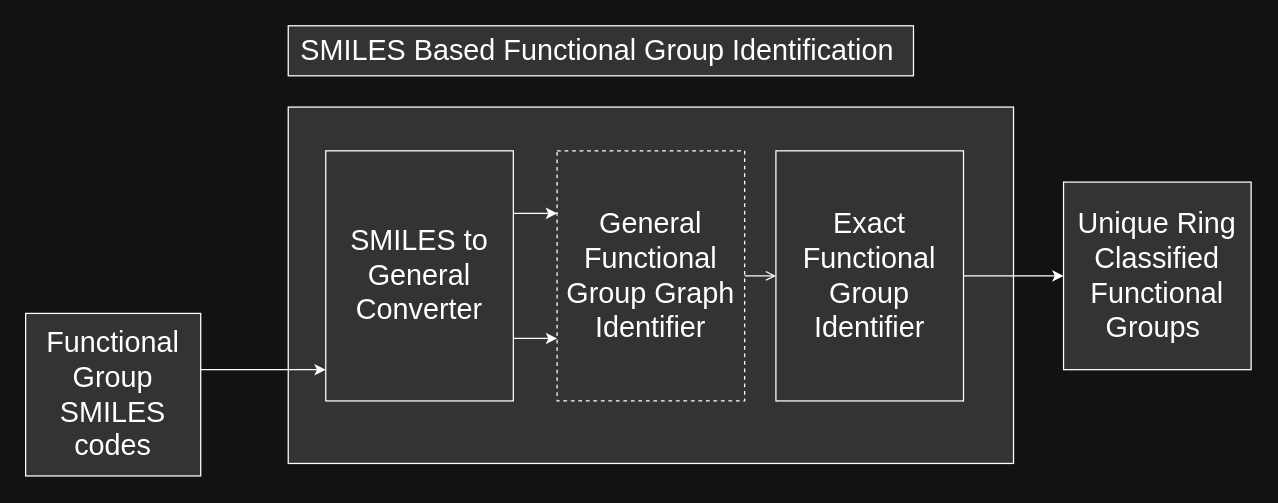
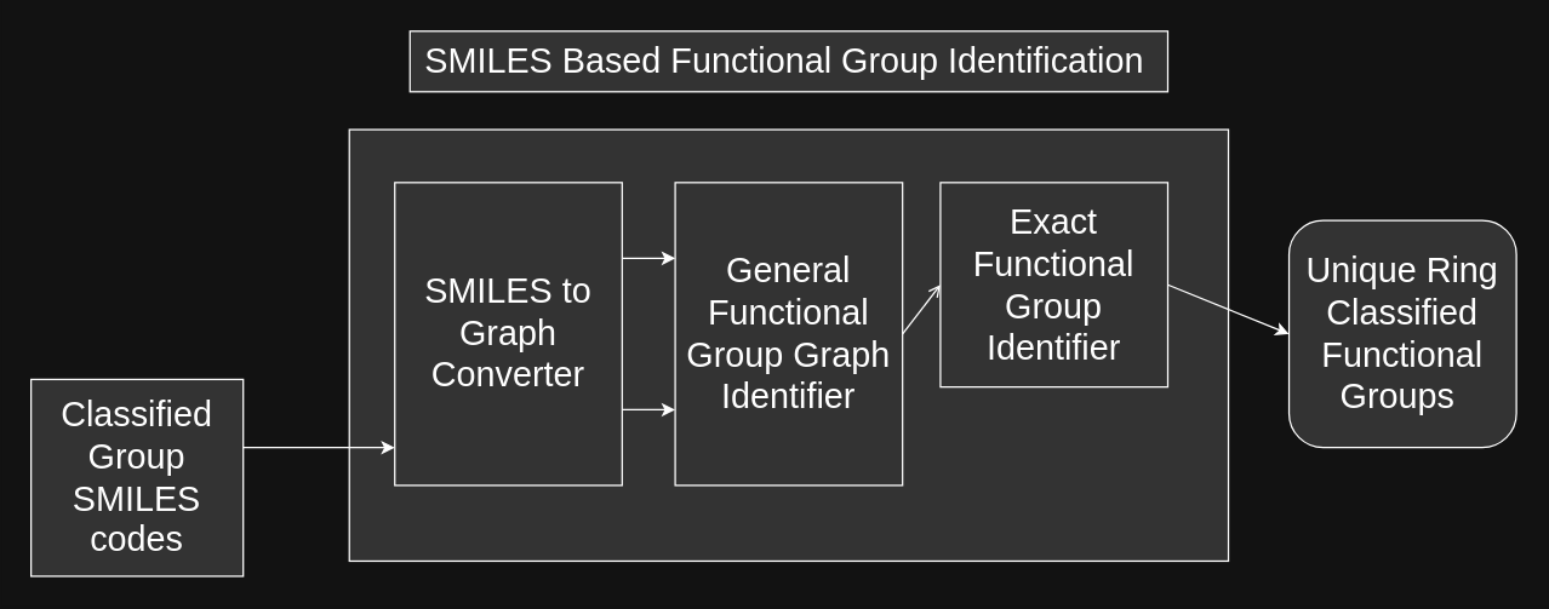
  <mxCell id="0" />
  <mxCell id="1" parent="0" />
  <mxCell id="2" value="" style="rounded=0;whiteSpace=wrap;html=1;fillColor=#333333;fontColor=#FFFFFF;labelBorderColor=none;labelBackgroundColor=none;strokeColor=#FFFFFF;fontSize=23;" parent="1" vertex="1"><mxGeometry x="230" y="85" width="580" height="285" as="geometry" /></mxCell>
  <mxCell id="3" value="" style="edgeStyle=orthogonalEdgeStyle;rounded=0;orthogonalLoop=1;jettySize=auto;html=1;fontSize=23;entryX=0;entryY=0.25;entryDx=0;entryDy=0;exitX=1;exitY=0.25;exitDx=0;exitDy=0;strokeColor=#FFFFFF;" edge="1" parent="1" source="5" target="6"><mxGeometry relative="1" as="geometry" /></mxCell>
  <mxCell id="4" value="" style="edgeStyle=orthogonalEdgeStyle;rounded=0;orthogonalLoop=1;jettySize=auto;html=1;fontSize=23;entryX=0;entryY=0.75;entryDx=0;entryDy=0;exitX=1;exitY=0.75;exitDx=0;exitDy=0;strokeColor=#FFFFFF;" edge="1" parent="1" source="5" target="6"><mxGeometry relative="1" as="geometry" /></mxCell>
- <mxCell id="5" value="SMILES to General Converter" style="rounded=0;whiteSpace=wrap;html=1;fillColor=#333333;fontColor=#FFFFFF;labelBorderColor=none;labelBackgroundColor=none;strokeColor=#FFFFFF;fontSize=23;" parent="1" vertex="1"><mxGeometry x="260" y="120" width="150" height="200" as="geometry" /></mxCell>
- <mxCell id="6" value="General Functional Group Graph Identifier" style="rounded=0;whiteSpace=wrap;html=1;fillColor=#333333;fontColor=#FFFFFF;labelBorderColor=none;labelBackgroundColor=none;strokeColor=#FFFFFF;fontSize=23;dashed=1;" parent="1" vertex="1"><mxGeometry x="445" y="120" width="150" height="200" as="geometry" /></mxCell>
+ <mxCell id="5" value="SMILES to Graph Converter" style="rounded=0;whiteSpace=wrap;html=1;fillColor=#333333;fontColor=#FFFFFF;labelBorderColor=none;labelBackgroundColor=none;strokeColor=#FFFFFF;fontSize=23;" parent="1" vertex="1"><mxGeometry x="260" y="120" width="150" height="200" as="geometry" /></mxCell>
+ <mxCell id="6" value="General Functional Group Graph Identifier" style="rounded=0;whiteSpace=wrap;html=1;fillColor=#333333;fontColor=#FFFFFF;labelBorderColor=none;labelBackgroundColor=none;strokeColor=#FFFFFF;fontSize=23;" parent="1" vertex="1"><mxGeometry x="445" y="120" width="150" height="200" as="geometry" /></mxCell>
  <mxCell id="7" value="" style="endArrow=open;html=1;rounded=0;entryX=0;entryY=0.5;entryDx=0;entryDy=0;exitX=1;exitY=0.5;exitDx=0;exitDy=0;strokeColor=#FFFFFF;fontSize=23;" parent="1" source="6" target="8" edge="1"><mxGeometry width="50" height="50" relative="1" as="geometry"><mxPoint x="640" y="149.5" as="sourcePoint" /><mxPoint x="720" y="149.5" as="targetPoint" /></mxGeometry></mxCell>
- <mxCell id="8" value="Exact Functional Group Identifier" style="rounded=0;whiteSpace=wrap;html=1;fillColor=#333333;fontColor=#FFFFFF;labelBorderColor=none;labelBackgroundColor=none;strokeColor=#FFFFFF;fontSize=23;" parent="1" vertex="1"><mxGeometry x="620" y="120" width="150" height="200" as="geometry" /></mxCell>
+ <mxCell id="8" value="Exact Functional Group Identifier" style="rounded=0;whiteSpace=wrap;html=1;fillColor=#333333;fontColor=#FFFFFF;labelBorderColor=none;labelBackgroundColor=none;strokeColor=#FFFFFF;fontSize=23;" parent="1" vertex="1"><mxGeometry x="620" y="120" width="150" height="135" as="geometry" /></mxCell>
  <mxCell id="9" value="" style="endArrow=classic;html=1;rounded=0;exitX=1;exitY=0.5;exitDx=0;exitDy=0;strokeColor=#FFFFFF;fontSize=23;entryX=0;entryY=0.5;entryDx=0;entryDy=0;" parent="1" source="8" edge="1" target="11"><mxGeometry width="50" height="50" relative="1" as="geometry"><mxPoint x="770" y="149.5" as="sourcePoint" /><mxPoint x="840" y="185" as="targetPoint" /></mxGeometry></mxCell>
- <mxCell id="10" value="SMILES Based Functional Group Identification&amp;nbsp;" style="text;html=1;align=center;verticalAlign=middle;resizable=0;points=[];autosize=1;strokeColor=#FFFFFF;fillColor=#333333;fontSize=23;fontColor=#FFFFFF;labelBorderColor=none;labelBackgroundColor=none;" parent="1" vertex="1"><mxGeometry x="230" y="20" width="500" height="40" as="geometry" /></mxCell>
- <mxCell id="11" value="&lt;span style=&quot;&quot;&gt;Unique Ring Classified Functional Groups&amp;nbsp;&lt;/span&gt;" style="rounded=0;whiteSpace=wrap;html=1;fillColor=#333333;fontColor=#FFFFFF;labelBorderColor=none;labelBackgroundColor=none;strokeColor=#FFFFFF;fontSize=23;" vertex="1" parent="1"><mxGeometry x="850" y="145" width="150" height="150" as="geometry" /></mxCell>
- <mxCell id="12" value="&lt;span style=&quot;&quot;&gt;Functional Group SMILES codes&lt;/span&gt;" style="rounded=0;whiteSpace=wrap;html=1;fillColor=#333333;fontColor=#FFFFFF;labelBorderColor=none;labelBackgroundColor=none;strokeColor=#FFFFFF;fontSize=23;" vertex="1" parent="1"><mxGeometry x="20" y="250" width="140" height="130" as="geometry" /></mxCell>
+ <mxCell id="10" value="SMILES Based Functional Group Identification&amp;nbsp;" style="text;html=1;align=center;verticalAlign=middle;resizable=0;points=[];autosize=1;strokeColor=#FFFFFF;fillColor=#333333;fontSize=23;fontColor=#FFFFFF;labelBorderColor=none;labelBackgroundColor=none;" parent="1" vertex="1"><mxGeometry x="270" y="20" width="500" height="40" as="geometry" /></mxCell>
+ <mxCell id="11" value="&lt;span style=&quot;&quot;&gt;Unique Ring Classified Functional Groups&amp;nbsp;&lt;/span&gt;" style="whiteSpace=wrap;html=1;fillColor=#333333;fontColor=#FFFFFF;labelBorderColor=none;labelBackgroundColor=none;strokeColor=#FFFFFF;fontSize=23;rounded=1;" vertex="1" parent="1"><mxGeometry x="850" y="145" width="150" height="150" as="geometry" /></mxCell>
+ <mxCell id="12" value="&lt;span style=&quot;&quot;&gt;Classified Group SMILES codes&lt;/span&gt;" style="rounded=0;whiteSpace=wrap;html=1;fillColor=#333333;fontColor=#FFFFFF;labelBorderColor=none;labelBackgroundColor=none;strokeColor=#FFFFFF;fontSize=23;" vertex="1" parent="1"><mxGeometry x="20" y="250" width="140" height="130" as="geometry" /></mxCell>
  <mxCell id="13" value="" style="edgeStyle=orthogonalEdgeStyle;rounded=0;orthogonalLoop=1;jettySize=auto;html=1;fontSize=23;entryX=0;entryY=0.25;entryDx=0;entryDy=0;exitX=1;exitY=0.5;exitDx=0;exitDy=0;strokeColor=#FFFFFF;" edge="1" parent="1"><mxGeometry relative="1" as="geometry"><mxPoint x="160" y="295" as="sourcePoint" /><mxPoint x="260" y="295" as="targetPoint" /></mxGeometry></mxCell>
